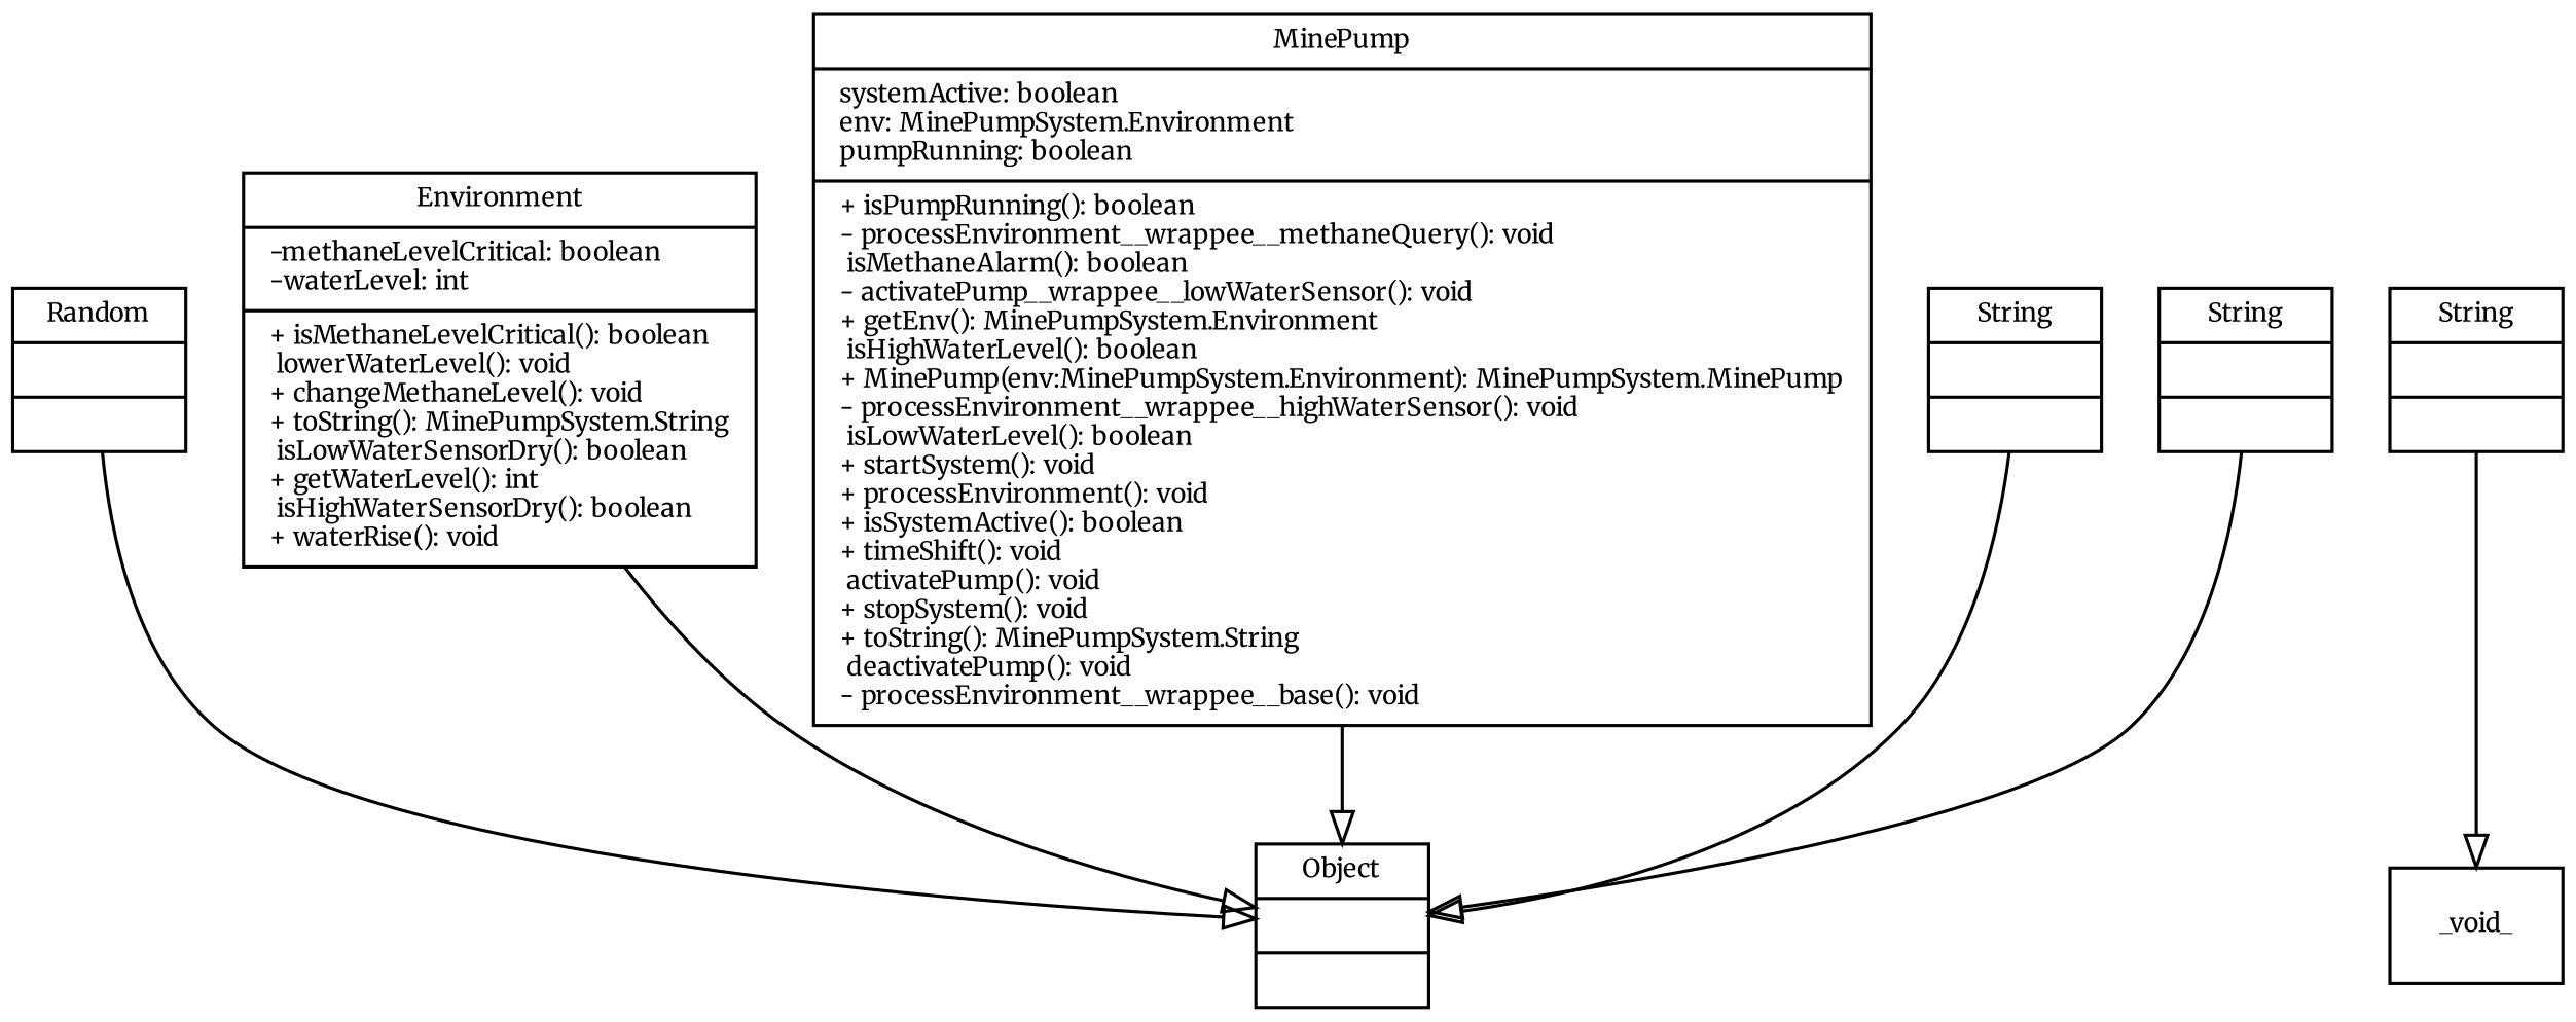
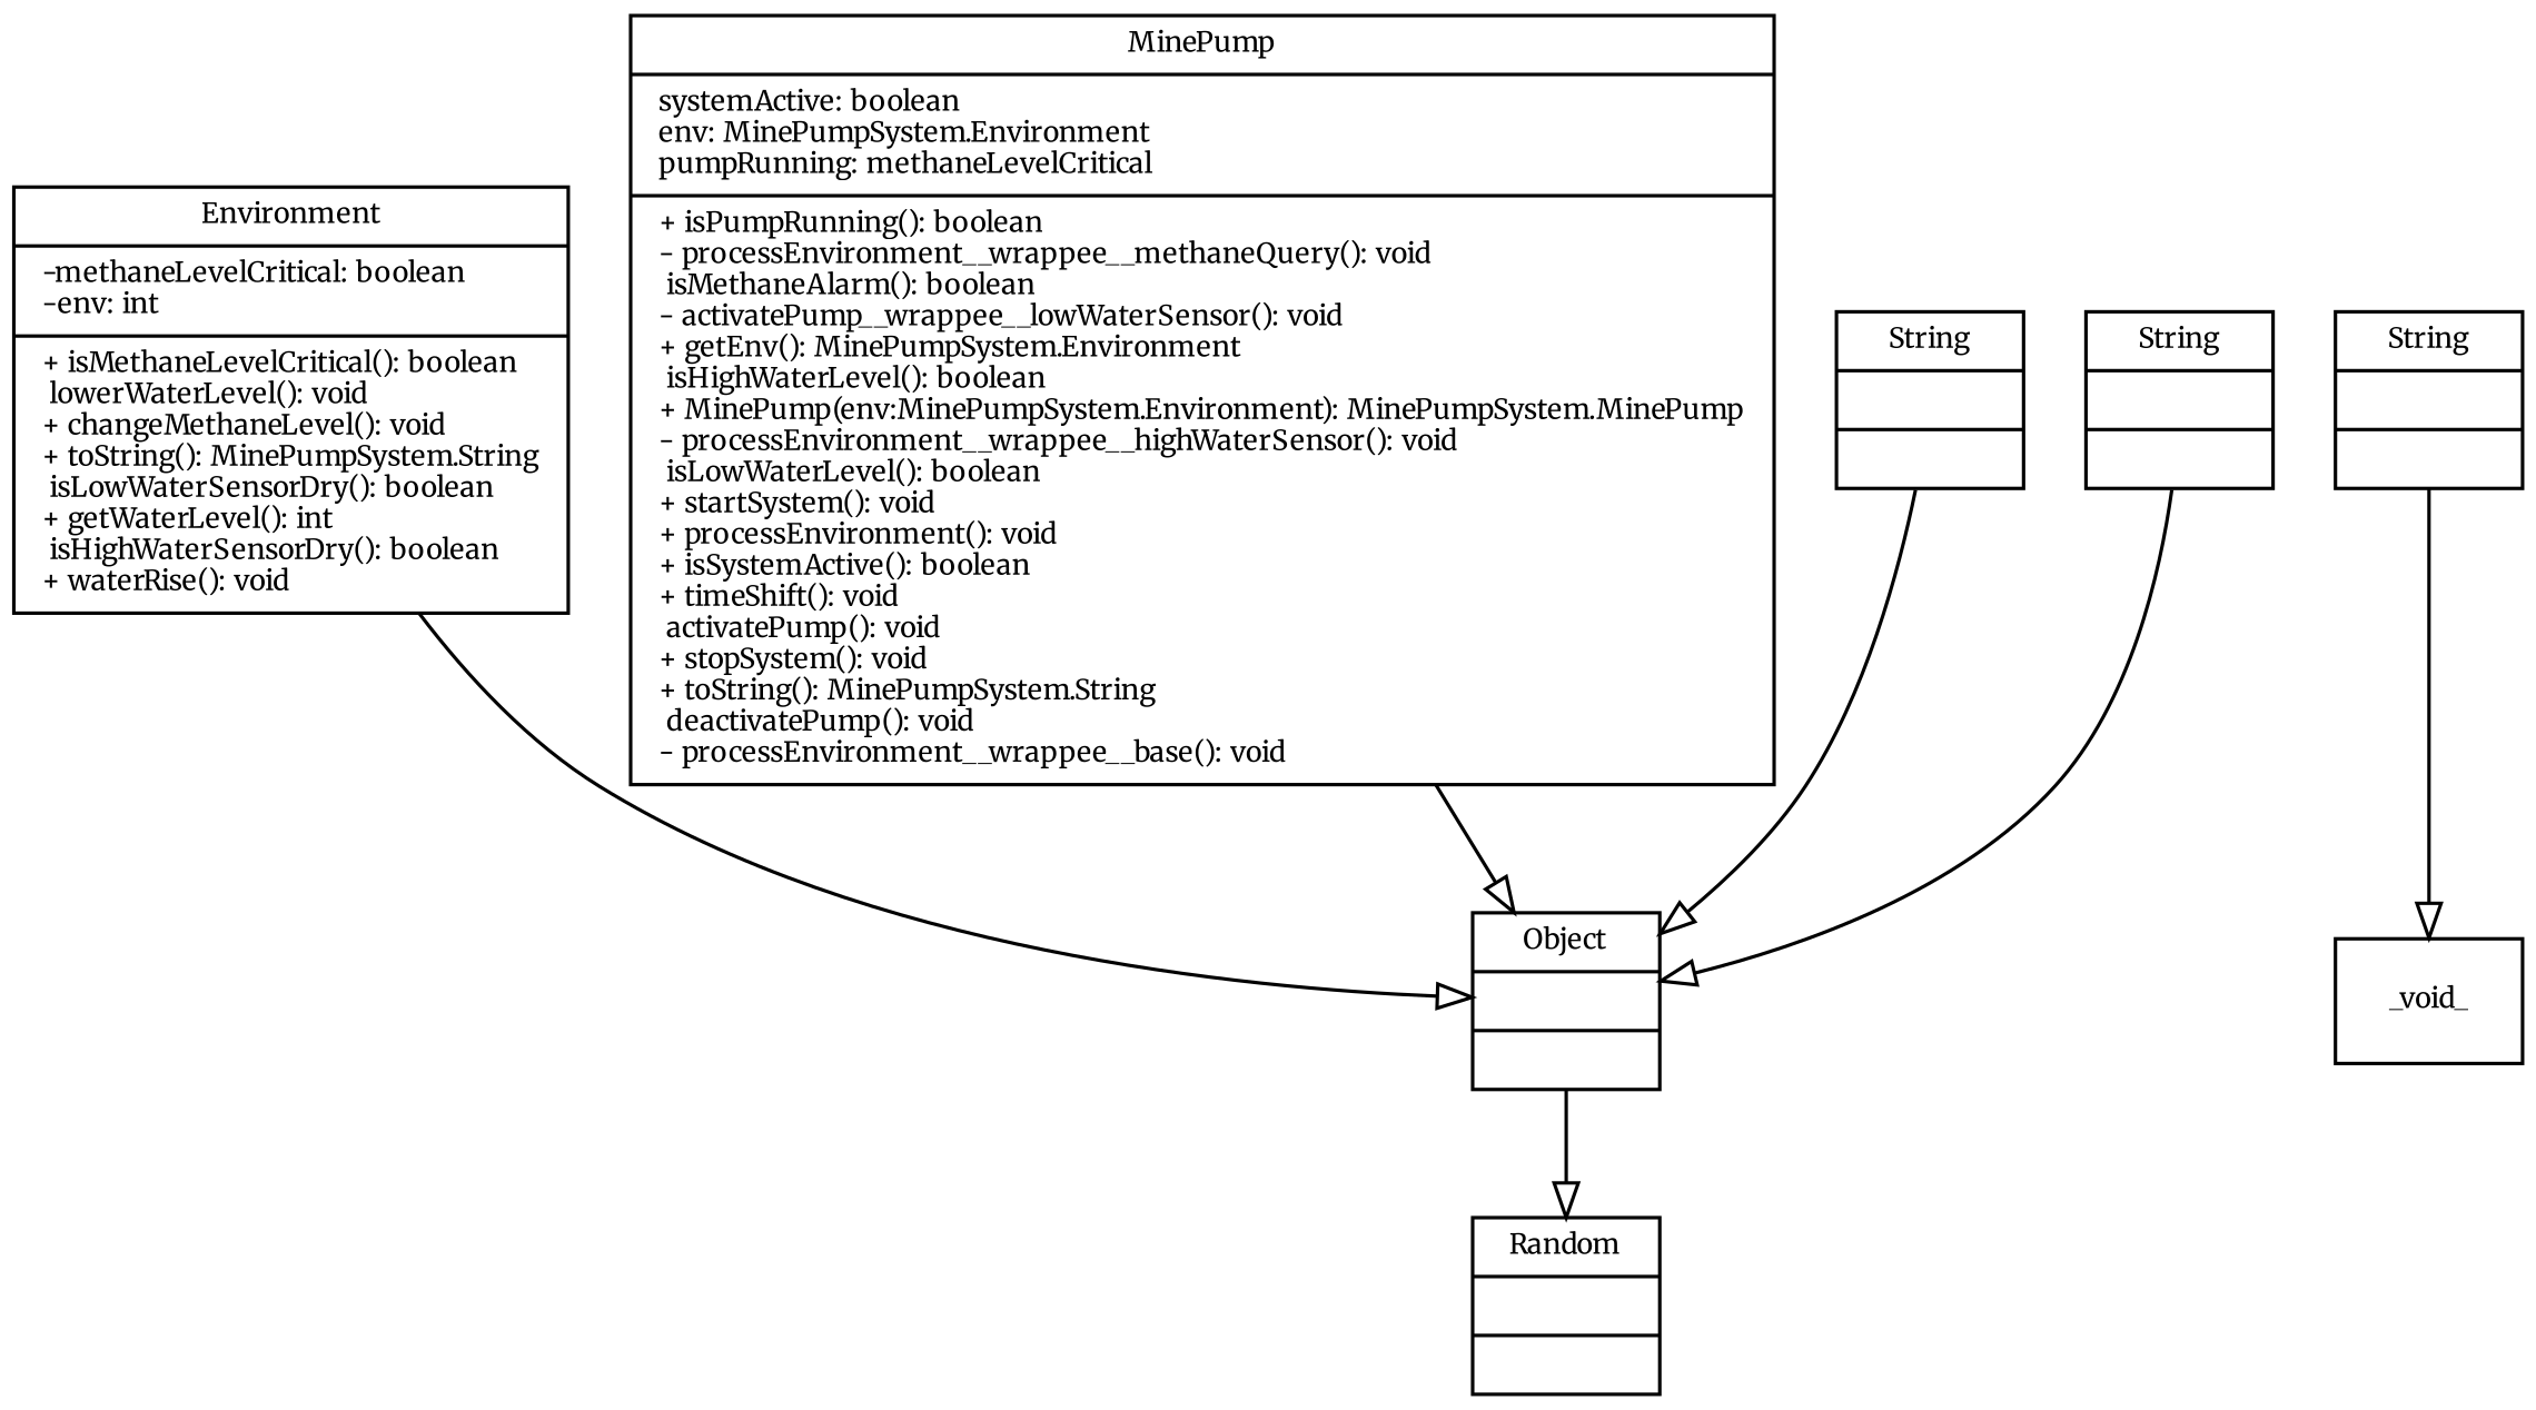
  digraph {
    fontname=Merriweather
    fontsize=8
    node [fontname=Merriweather fontsize=8 shape=record]
    edge [arrowhead=empty arrowtail=none fontname=Merriweather fontsize=8 style=solid]
    n1 [label="{Random||}"]
    n2 [label="{Object||}"]
-   n3 [label="{Environment|-methaneLevelCritical: boolean\l-waterLevel: int\l|+ isMethaneLevelCritical(): boolean\l lowerWaterLevel(): void\l+ changeMethaneLevel(): void\l+ toString(): MinePumpSystem.String\l isLowWaterSensorDry(): boolean\l+ getWaterLevel(): int\l isHighWaterSensorDry(): boolean\l+ waterRise(): void\l}"]
-   n4 [label="{MinePump|systemActive: boolean\lenv: MinePumpSystem.Environment\lpumpRunning: boolean\l|+ isPumpRunning(): boolean\l- processEnvironment__wrappee__methaneQuery(): void\l isMethaneAlarm(): boolean\l- activatePump__wrappee__lowWaterSensor(): void\l+ getEnv(): MinePumpSystem.Environment\l isHighWaterLevel(): boolean\l+ MinePump(env:MinePumpSystem.Environment): MinePumpSystem.MinePump\l- processEnvironment__wrappee__highWaterSensor(): void\l isLowWaterLevel(): boolean\l+ startSystem(): void\l+ processEnvironment(): void\l+ isSystemActive(): boolean\l+ timeShift(): void\l activatePump(): void\l+ stopSystem(): void\l+ toString(): MinePumpSystem.String\l deactivatePump(): void\l- processEnvironment__wrappee__base(): void\l}"]
+   n3 [label="{Environment|-methaneLevelCritical: boolean\l-env: int\l|+ isMethaneLevelCritical(): boolean\l lowerWaterLevel(): void\l+ changeMethaneLevel(): void\l+ toString(): MinePumpSystem.String\l isLowWaterSensorDry(): boolean\l+ getWaterLevel(): int\l isHighWaterSensorDry(): boolean\l+ waterRise(): void\l}"]
+   n4 [label="{MinePump|systemActive: boolean\lenv: MinePumpSystem.Environment\lpumpRunning: methaneLevelCritical\l|+ isPumpRunning(): boolean\l- processEnvironment__wrappee__methaneQuery(): void\l isMethaneAlarm(): boolean\l- activatePump__wrappee__lowWaterSensor(): void\l+ getEnv(): MinePumpSystem.Environment\l isHighWaterLevel(): boolean\l+ MinePump(env:MinePumpSystem.Environment): MinePumpSystem.MinePump\l- processEnvironment__wrappee__highWaterSensor(): void\l isLowWaterLevel(): boolean\l+ startSystem(): void\l+ processEnvironment(): void\l+ isSystemActive(): boolean\l+ timeShift(): void\l activatePump(): void\l+ stopSystem(): void\l+ toString(): MinePumpSystem.String\l deactivatePump(): void\l- processEnvironment__wrappee__base(): void\l}"]
    n5 [label="{String||}"]
    n6 [label=_void_]
    n7 [label="{String||}"]
    n8 [label="{String||}"]
-   n1 -> n2
+   n2 -> n1
    n3 -> n2
    n4 -> n2
    n5 -> n6
    n7 -> n2
    n8 -> n2
  }
